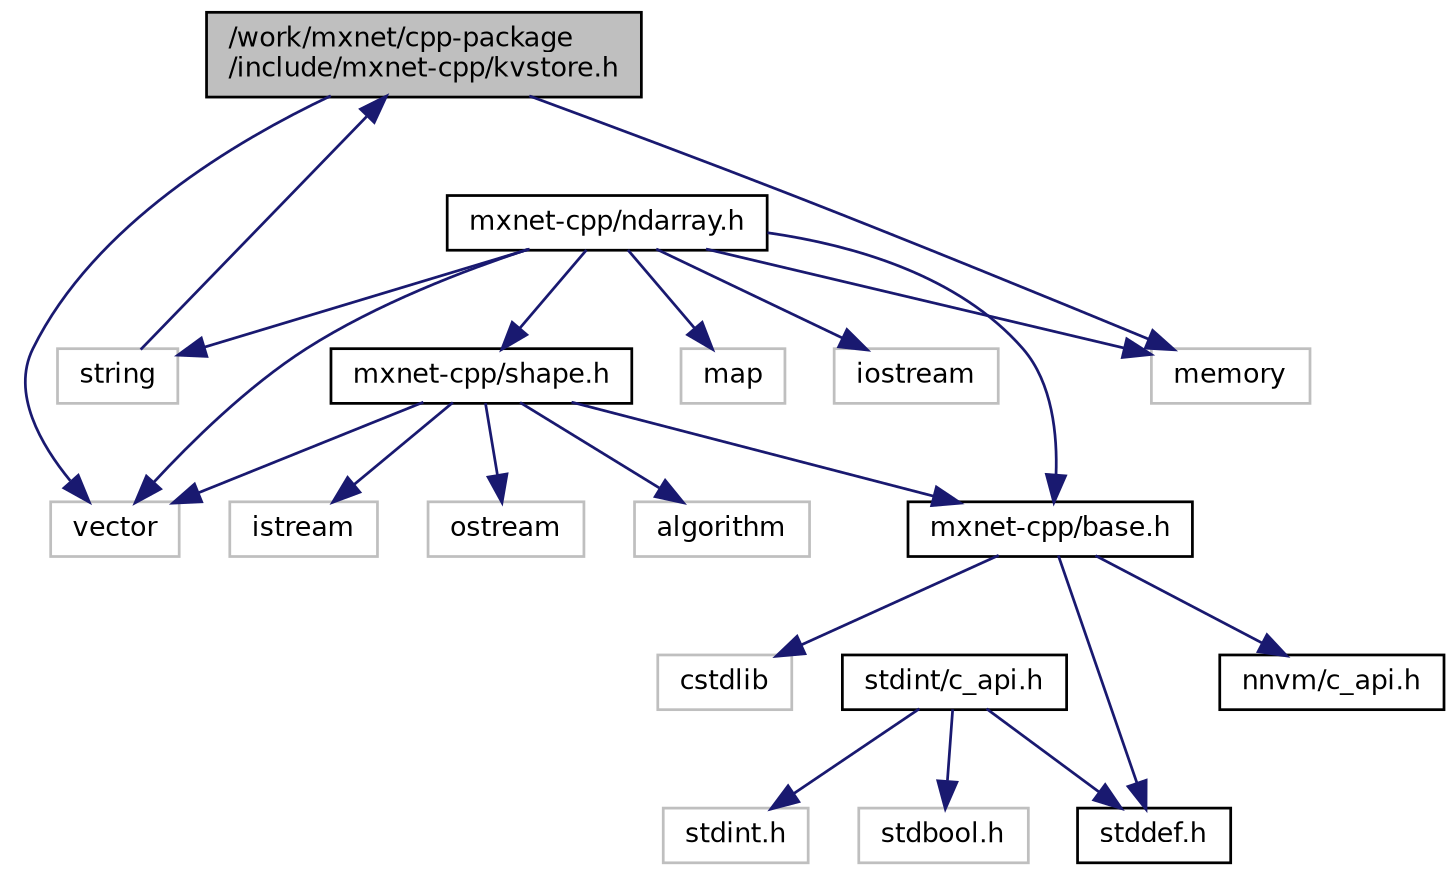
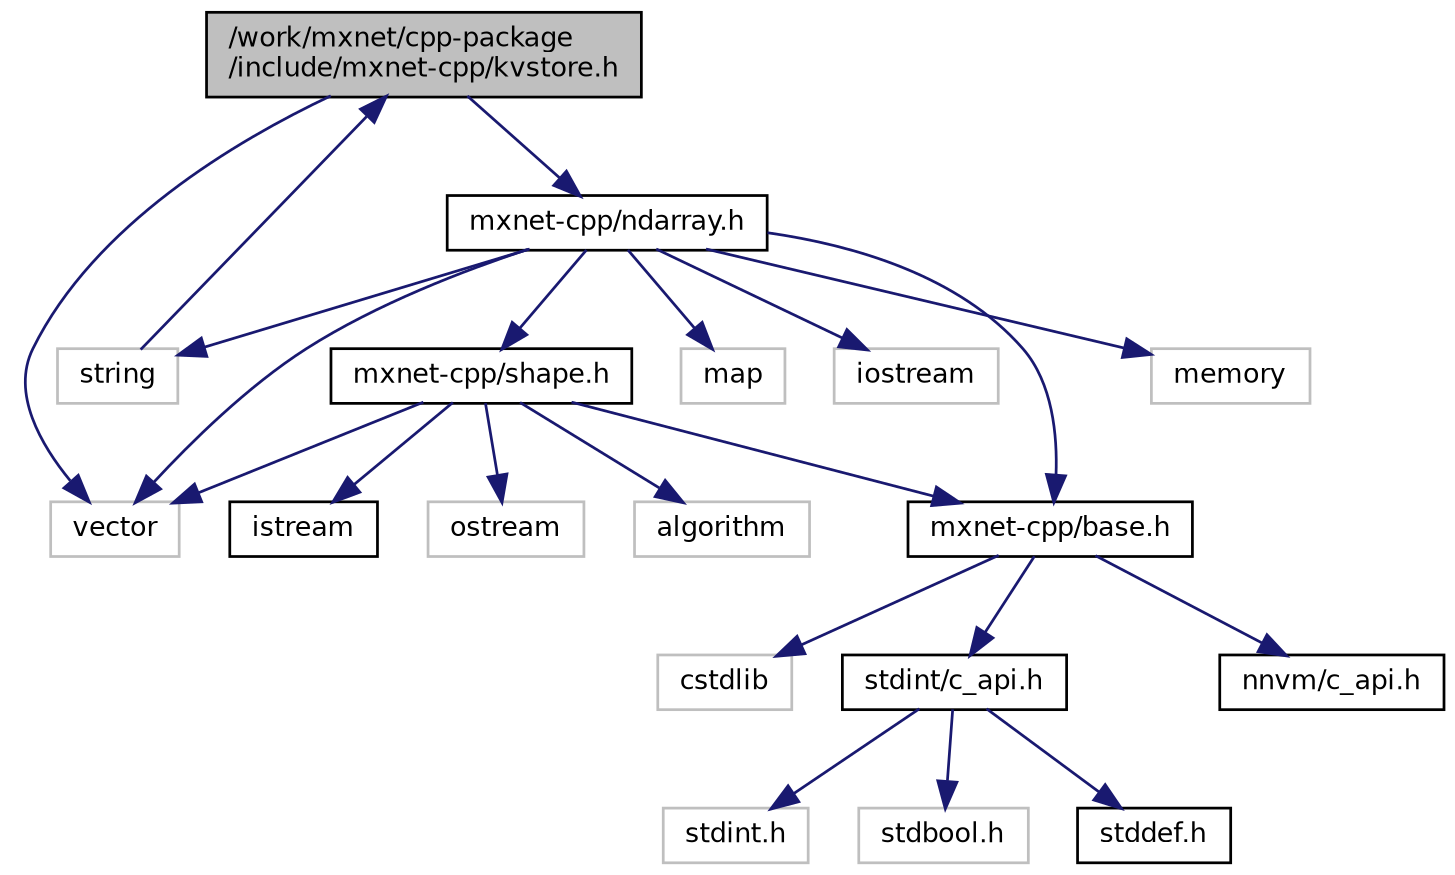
  digraph {
    node [color=grey75 fillcolor=white fontname=Helvetica fontsize=10 shape=record style=filled]
    edge [color=midnightblue fontname=Helvetica fontsize=10 labelfontname=Helvetica labelfontsize=10 style=solid]
    n1 [color=black fillcolor=grey75 fontcolor=black height=0.2 label="/work/mxnet/cpp-package\l/include/mxnet-cpp/kvstore.h" width=0.4]
    n2 [height=0.2 label=vector width=0.4]
    n3 [color=black height=0.2 label="mxnet-cpp/ndarray.h" width=0.4]
    n4 [height=0.2 label=string width=0.4]
    n5 [height=0.2 label=map width=0.4]
    n6 [height=0.2 label=memory width=0.4]
    n7 [height=0.2 label=iostream width=0.4]
    n8 [color=black height=0.2 label="mxnet-cpp/base.h" width=0.4]
    n9 [color=black height=0.2 label="mxnet-cpp/shape.h" width=0.4]
    n10 [height=0.2 label=cstdlib width=0.4]
    n11 [color=black height=0.2 label="stdint/c_api.h" width=0.4]
    n12 [color=black height=0.2 label="nnvm/c_api.h" width=0.4]
-   n13 [height=0.2 label=istream width=0.4]
+   n13 [color=black height=0.2 label=istream width=0.4]
    n14 [height=0.2 label=ostream width=0.4]
    n15 [height=0.2 label=algorithm width=0.4]
    n16 [height=0.2 label="stdint.h" width=0.4]
    n17 [color=black height=0.2 label="stddef.h" width=0.4]
    n18 [height=0.2 label="stdbool.h" width=0.4]
    n1 -> n2
-   n1 -> n6
+   n1 -> n3
    n3 -> n2
    n3 -> n4
    n3 -> n5
    n3 -> n6
    n3 -> n7
    n3 -> n8
    n3 -> n9
    n4 -> n1
    n8 -> n10
-   n8 -> n17
+   n8 -> n11
    n8 -> n12
    n9 -> n2
    n9 -> n8
    n9 -> n13
    n9 -> n14
    n9 -> n15
    n11 -> n16
    n11 -> n17
    n11 -> n18
  }
